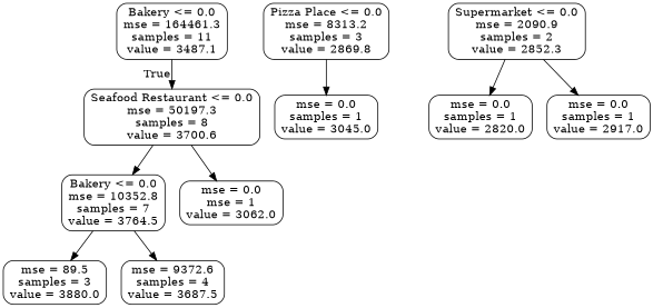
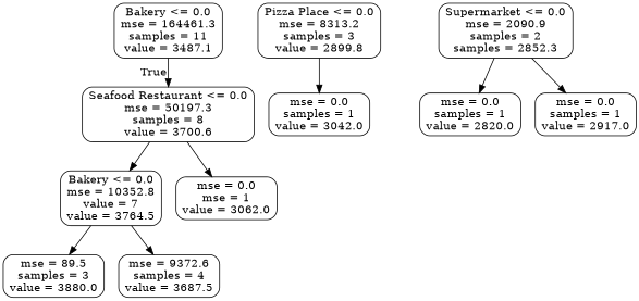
  digraph {
    fontname="DejaVu Serif"
    node [color=black fontname="DejaVu Serif" shape=box style=rounded]
    edge [fontname="DejaVu Serif"]
    n1 [label="Bakery <= 0.0\nmse = 164461.3\nsamples = 11\nvalue = 3487.1"]
    n2 [label="Seafood Restaurant <= 0.0\nmse = 50197.3\nsamples = 8\nvalue = 3700.6"]
-   n3 [label="Bakery <= 0.0\nmse = 10352.8\nsamples = 7\nvalue = 3764.5"]
+   n3 [label="Bakery <= 0.0\nmse = 10352.8\nvalue = 7\nvalue = 3764.5"]
    n4 [label="mse = 0.0\nmse = 1\nvalue = 3062.0"]
-   n5 [label="Pizza Place <= 0.0\nmse = 8313.2\nsamples = 3\nvalue = 2869.8"]
-   n6 [label="mse = 0.0\nsamples = 1\nvalue = 3045.0"]
+   n5 [label="Pizza Place <= 0.0\nmse = 8313.2\nsamples = 3\nvalue = 2899.8"]
+   n6 [label="mse = 0.0\nsamples = 1\nvalue = 3042.0"]
    n7 [label="mse = 89.5\nsamples = 3\nvalue = 3880.0"]
    n8 [label="mse = 9372.6\nsamples = 4\nvalue = 3687.5"]
-   n9 [label="Supermarket <= 0.0\nmse = 2090.9\nsamples = 2\nvalue = 2852.3"]
+   n9 [label="Supermarket <= 0.0\nmse = 2090.9\nsamples = 2\nsamples = 2852.3"]
    n10 [label="mse = 0.0\nsamples = 1\nvalue = 2820.0"]
    n11 [label="mse = 0.0\nsamples = 1\nvalue = 2917.0"]
    n1 -> n2 [headlabel=True labelangle=45 labeldistance=2.5]
    n2 -> n3
    n2 -> n4
    n3 -> n7
    n3 -> n8
    n5 -> n6
    n9 -> n10
    n9 -> n11
  }
